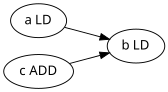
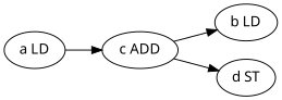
  digraph {
    fontname="Noto Sans"
    rankdir=LR
    node [fontname="Noto Sans"]
    edge [fontname="Noto Sans"]
    n1 [label="a LD"]
    n2 [label="c ADD"]
    n3 [label="b LD"]
-   n1 -> n3
+   n4 [label="d ST"]
+   n1 -> n2
    n2 -> n3
+   n2 -> n4
  }
